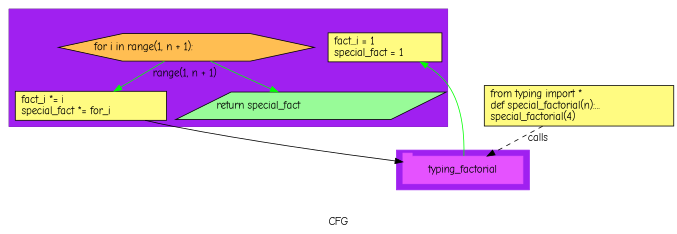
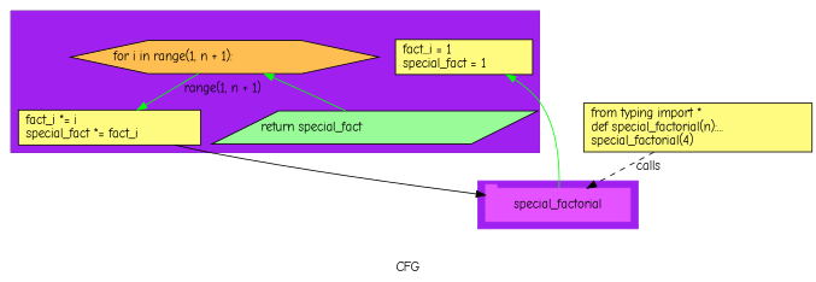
  digraph {
    compound=True
    fontname="Comic Neue"
    label=CFG
    pack=False
    rankdir=TB
    ranksep=0.02
    node [fontname="Comic Neue" shape=rectangle style="filled,solid" fillcolor="#FFFB81"]
    edge [color=green fontname="Comic Neue"]
-   n1 [color="#E552FF" height=0.5 label=typing_factorial linenum="[10]" shape=tab style=filled width=2.1806 fillcolor=""]
+   n1 [color="#E552FF" height=0.5 label=special_factorial linenum="[10]" shape=tab style=filled width=2.1806 fillcolor=""]
    n2 [height=0.52778 label="fact_i = 1\lspecial_fact = 1\l" linenum="[3, 4]" width=2.0694]
    n3 [fillcolor="#FFBE52" height=0.5 label="for i in range(1, n + 1):\l" linenum="[5]" shape=hexagon width=4.6489]
-   n4 [height=0.52778 label="fact_i *= i\lspecial_fact *= for_i\l" linenum="[6, 7]" width=2.75]
+   n4 [height=0.52778 label="fact_i *= i\lspecial_fact *= fact_i\l" linenum="[6, 7]" width=2.75]
    n5 [fillcolor="#98fb98" height=0.5 label="return special_fact\l" linenum="[8]" shape=parallelogram width=4.5794]
    n6 [height=0.73611 label="from typing import *\ldef special_factorial(n):...\lspecial_factorial(4)\l" linenum="[1]" width=3.4444]
    subgraph cluster_1 {
      color=purple
      compound=true
      label=""
      shape=tab
      style=filled
      n1
    }
    subgraph cluster_2 {
      label=special_factorial
      n2
      n3
      n4
      n5
      subgraph cluster_3 {
        color=purple
        compound=true
        label=""
        shape=tab
        style=filled
      }
    }
    n1 -> n2
    n3 -> n4 [label="range(1, n + 1)"]
-   n3 -> n5
+   n5 -> n3
    n4 -> n1 [color=black]
    n6 -> n1 [label=calls style=dashed color=""]
  }
